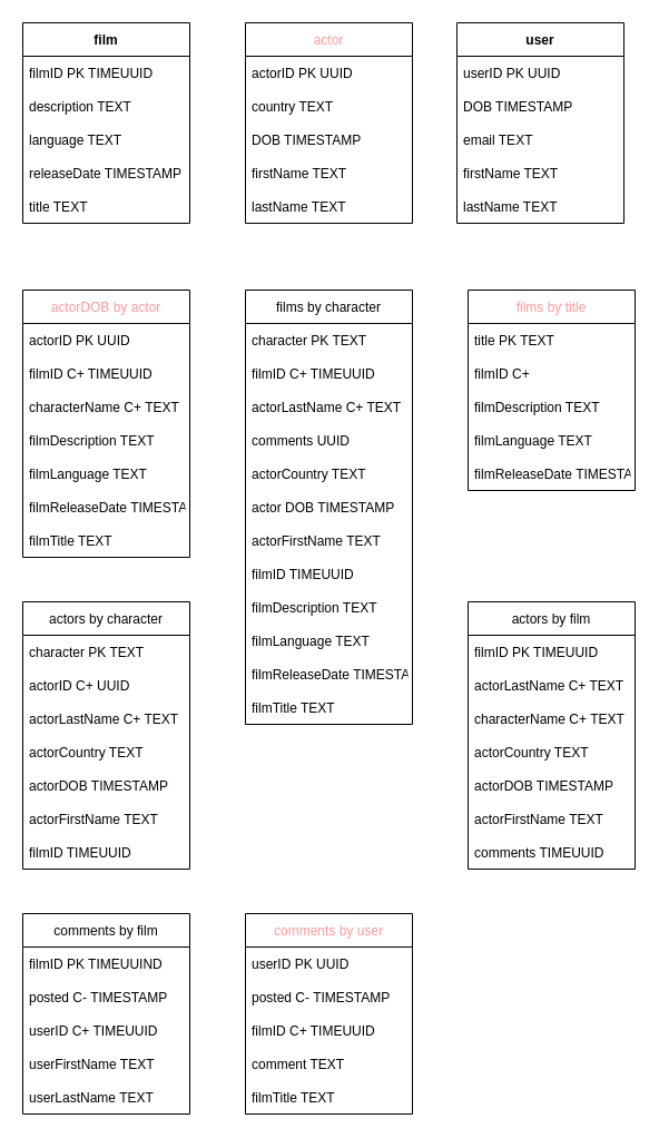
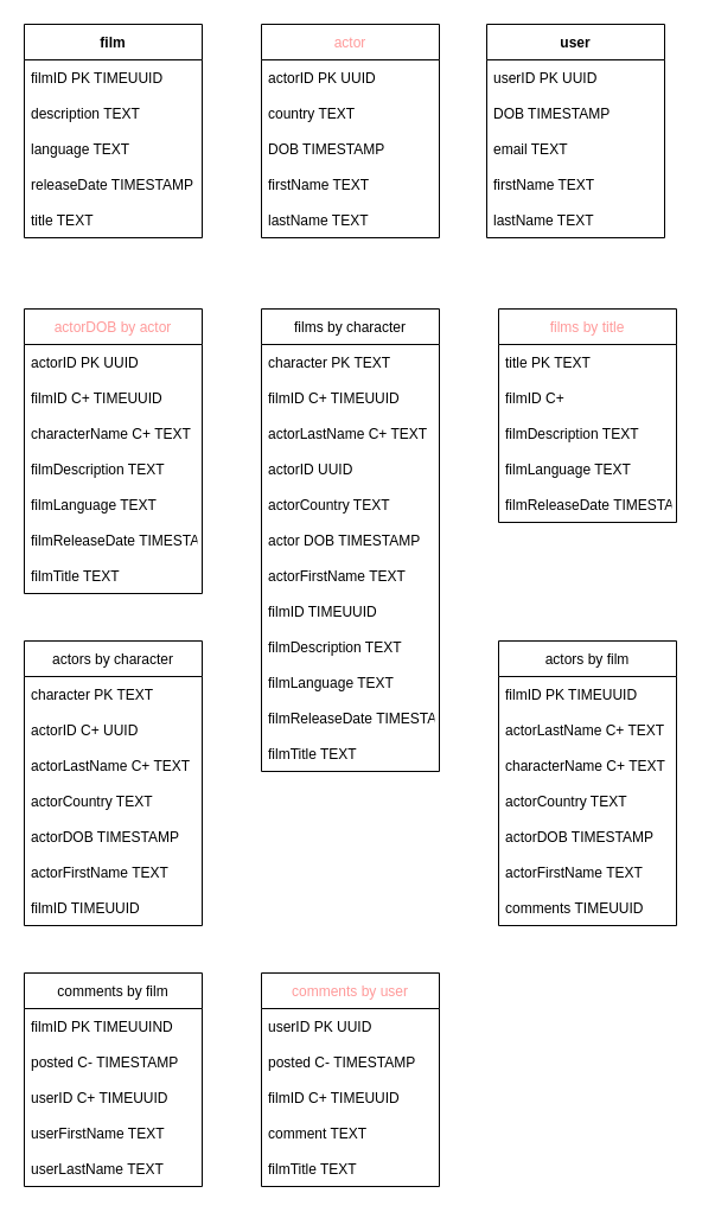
  <mxCell id="0" />
  <mxCell id="1" parent="0" />
  <mxCell id="2" value="film" style="swimlane;fontStyle=1;childLayout=stackLayout;horizontal=1;startSize=30;horizontalStack=0;resizeParent=1;resizeParentMax=0;resizeLast=0;collapsible=1;marginBottom=0;" vertex="1" parent="1"><mxGeometry x="20" y="20" width="150" height="180" as="geometry" /></mxCell>
  <mxCell id="3" value="filmID PK TIMEUUID" style="text;strokeColor=none;fillColor=none;align=left;verticalAlign=middle;spacingLeft=4;spacingRight=4;overflow=hidden;points=[[0,0.5],[1,0.5]];portConstraint=eastwest;rotatable=0;" vertex="1" parent="2"><mxGeometry y="30" width="150" height="30" as="geometry" /></mxCell>
  <mxCell id="4" value="description TEXT" style="text;strokeColor=none;fillColor=none;align=left;verticalAlign=middle;spacingLeft=4;spacingRight=4;overflow=hidden;points=[[0,0.5],[1,0.5]];portConstraint=eastwest;rotatable=0;" vertex="1" parent="2"><mxGeometry y="60" width="150" height="30" as="geometry" /></mxCell>
  <mxCell id="5" value="language TEXT" style="text;strokeColor=none;fillColor=none;align=left;verticalAlign=middle;spacingLeft=4;spacingRight=4;overflow=hidden;points=[[0,0.5],[1,0.5]];portConstraint=eastwest;rotatable=0;" vertex="1" parent="2"><mxGeometry y="90" width="150" height="30" as="geometry" /></mxCell>
  <mxCell id="6" value="releaseDate TIMESTAMP" style="text;strokeColor=none;fillColor=none;align=left;verticalAlign=middle;spacingLeft=4;spacingRight=4;overflow=hidden;points=[[0,0.5],[1,0.5]];portConstraint=eastwest;rotatable=0;" vertex="1" parent="2"><mxGeometry y="120" width="150" height="30" as="geometry" /></mxCell>
  <mxCell id="7" value="title TEXT" style="text;strokeColor=none;fillColor=none;align=left;verticalAlign=middle;spacingLeft=4;spacingRight=4;overflow=hidden;points=[[0,0.5],[1,0.5]];portConstraint=eastwest;rotatable=0;" vertex="1" parent="2"><mxGeometry y="150" width="150" height="30" as="geometry" /></mxCell>
  <mxCell id="8" value="actors by film" style="swimlane;fontStyle=0;childLayout=stackLayout;horizontal=1;startSize=30;horizontalStack=0;resizeParent=1;resizeParentMax=0;resizeLast=0;collapsible=1;marginBottom=0;" vertex="1" parent="1"><mxGeometry x="420" y="540" width="150" height="240" as="geometry" /></mxCell>
  <mxCell id="9" value="filmID PK TIMEUUID" style="text;strokeColor=none;fillColor=none;align=left;verticalAlign=middle;spacingLeft=4;spacingRight=4;overflow=hidden;points=[[0,0.5],[1,0.5]];portConstraint=eastwest;rotatable=0;" vertex="1" parent="8"><mxGeometry y="30" width="150" height="30" as="geometry" /></mxCell>
  <mxCell id="10" value="actorLastName C+ TEXT" style="text;strokeColor=none;fillColor=none;align=left;verticalAlign=middle;spacingLeft=4;spacingRight=4;overflow=hidden;points=[[0,0.5],[1,0.5]];portConstraint=eastwest;rotatable=0;" vertex="1" parent="8"><mxGeometry y="60" width="150" height="30" as="geometry" /></mxCell>
  <mxCell id="11" value="characterName C+ TEXT" style="text;strokeColor=none;fillColor=none;align=left;verticalAlign=middle;spacingLeft=4;spacingRight=4;overflow=hidden;points=[[0,0.5],[1,0.5]];portConstraint=eastwest;rotatable=0;" vertex="1" parent="8"><mxGeometry y="90" width="150" height="30" as="geometry" /></mxCell>
  <mxCell id="12" value="actorCountry TEXT" style="text;strokeColor=none;fillColor=none;align=left;verticalAlign=middle;spacingLeft=4;spacingRight=4;overflow=hidden;points=[[0,0.5],[1,0.5]];portConstraint=eastwest;rotatable=0;" vertex="1" parent="8"><mxGeometry y="120" width="150" height="30" as="geometry" /></mxCell>
  <mxCell id="13" value="actorDOB TIMESTAMP" style="text;strokeColor=none;fillColor=none;align=left;verticalAlign=middle;spacingLeft=4;spacingRight=4;overflow=hidden;points=[[0,0.5],[1,0.5]];portConstraint=eastwest;rotatable=0;" vertex="1" parent="8"><mxGeometry y="150" width="150" height="30" as="geometry" /></mxCell>
  <mxCell id="14" value="actorFirstName TEXT" style="text;strokeColor=none;fillColor=none;align=left;verticalAlign=middle;spacingLeft=4;spacingRight=4;overflow=hidden;points=[[0,0.5],[1,0.5]];portConstraint=eastwest;rotatable=0;" vertex="1" parent="8"><mxGeometry y="180" width="150" height="30" as="geometry" /></mxCell>
  <mxCell id="15" value="comments TIMEUUID" style="text;strokeColor=none;fillColor=none;align=left;verticalAlign=middle;spacingLeft=4;spacingRight=4;overflow=hidden;points=[[0,0.5],[1,0.5]];portConstraint=eastwest;rotatable=0;" vertex="1" parent="8"><mxGeometry y="210" width="150" height="30" as="geometry" /></mxCell>
  <mxCell id="16" value="actor" style="swimlane;fontStyle=0;childLayout=stackLayout;horizontal=1;startSize=30;horizontalStack=0;resizeParent=1;resizeParentMax=0;resizeLast=0;collapsible=1;marginBottom=0;fontColor=#FF9999;" vertex="1" parent="1"><mxGeometry x="220" y="20" width="150" height="180" as="geometry" /></mxCell>
  <mxCell id="17" value="actorID PK UUID" style="text;strokeColor=none;fillColor=none;align=left;verticalAlign=middle;spacingLeft=4;spacingRight=4;overflow=hidden;points=[[0,0.5],[1,0.5]];portConstraint=eastwest;rotatable=0;" vertex="1" parent="16"><mxGeometry y="30" width="150" height="30" as="geometry" /></mxCell>
  <mxCell id="18" value="country TEXT" style="text;strokeColor=none;fillColor=none;align=left;verticalAlign=middle;spacingLeft=4;spacingRight=4;overflow=hidden;points=[[0,0.5],[1,0.5]];portConstraint=eastwest;rotatable=0;" vertex="1" parent="16"><mxGeometry y="60" width="150" height="30" as="geometry" /></mxCell>
  <mxCell id="19" value="DOB TIMESTAMP" style="text;strokeColor=none;fillColor=none;align=left;verticalAlign=middle;spacingLeft=4;spacingRight=4;overflow=hidden;points=[[0,0.5],[1,0.5]];portConstraint=eastwest;rotatable=0;" vertex="1" parent="16"><mxGeometry y="90" width="150" height="30" as="geometry" /></mxCell>
  <mxCell id="20" value="firstName TEXT" style="text;strokeColor=none;fillColor=none;align=left;verticalAlign=middle;spacingLeft=4;spacingRight=4;overflow=hidden;points=[[0,0.5],[1,0.5]];portConstraint=eastwest;rotatable=0;" vertex="1" parent="16"><mxGeometry y="120" width="150" height="30" as="geometry" /></mxCell>
  <mxCell id="21" value="lastName TEXT" style="text;strokeColor=none;fillColor=none;align=left;verticalAlign=middle;spacingLeft=4;spacingRight=4;overflow=hidden;points=[[0,0.5],[1,0.5]];portConstraint=eastwest;rotatable=0;" vertex="1" parent="16"><mxGeometry y="150" width="150" height="30" as="geometry" /></mxCell>
  <mxCell id="22" value="films by title" style="swimlane;fontStyle=0;childLayout=stackLayout;horizontal=1;startSize=30;horizontalStack=0;resizeParent=1;resizeParentMax=0;resizeLast=0;collapsible=1;marginBottom=0;fontColor=#FF9999;" vertex="1" parent="1"><mxGeometry x="420" y="260" width="150" height="180" as="geometry" /></mxCell>
  <mxCell id="23" value="title PK TEXT" style="text;strokeColor=none;fillColor=none;align=left;verticalAlign=middle;spacingLeft=4;spacingRight=4;overflow=hidden;points=[[0,0.5],[1,0.5]];portConstraint=eastwest;rotatable=0;" vertex="1" parent="22"><mxGeometry y="30" width="150" height="30" as="geometry" /></mxCell>
  <mxCell id="24" value="filmID C+" style="text;strokeColor=none;fillColor=none;align=left;verticalAlign=middle;spacingLeft=4;spacingRight=4;overflow=hidden;points=[[0,0.5],[1,0.5]];portConstraint=eastwest;rotatable=0;" vertex="1" parent="22"><mxGeometry y="60" width="150" height="30" as="geometry" /></mxCell>
  <mxCell id="25" value="filmDescription TEXT" style="text;strokeColor=none;fillColor=none;align=left;verticalAlign=middle;spacingLeft=4;spacingRight=4;overflow=hidden;points=[[0,0.5],[1,0.5]];portConstraint=eastwest;rotatable=0;" vertex="1" parent="22"><mxGeometry y="90" width="150" height="30" as="geometry" /></mxCell>
  <mxCell id="26" value="filmLanguage TEXT" style="text;strokeColor=none;fillColor=none;align=left;verticalAlign=middle;spacingLeft=4;spacingRight=4;overflow=hidden;points=[[0,0.5],[1,0.5]];portConstraint=eastwest;rotatable=0;" vertex="1" parent="22"><mxGeometry y="120" width="150" height="30" as="geometry" /></mxCell>
  <mxCell id="27" value="filmReleaseDate TIMESTAMP" style="text;strokeColor=none;fillColor=none;align=left;verticalAlign=middle;spacingLeft=4;spacingRight=4;overflow=hidden;points=[[0,0.5],[1,0.5]];portConstraint=eastwest;rotatable=0;" vertex="1" parent="22"><mxGeometry y="150" width="150" height="30" as="geometry" /></mxCell>
  <mxCell id="28" value="comments by film" style="swimlane;fontStyle=0;childLayout=stackLayout;horizontal=1;startSize=30;horizontalStack=0;resizeParent=1;resizeParentMax=0;resizeLast=0;collapsible=1;marginBottom=0;" vertex="1" parent="1"><mxGeometry x="20" y="820" width="150" height="180" as="geometry" /></mxCell>
  <mxCell id="29" value="filmID PK TIMEUUIND" style="text;strokeColor=none;fillColor=none;align=left;verticalAlign=middle;spacingLeft=4;spacingRight=4;overflow=hidden;points=[[0,0.5],[1,0.5]];portConstraint=eastwest;rotatable=0;" vertex="1" parent="28"><mxGeometry y="30" width="150" height="30" as="geometry" /></mxCell>
  <mxCell id="30" value="posted C- TIMESTAMP" style="text;strokeColor=none;fillColor=none;align=left;verticalAlign=middle;spacingLeft=4;spacingRight=4;overflow=hidden;points=[[0,0.5],[1,0.5]];portConstraint=eastwest;rotatable=0;" vertex="1" parent="28"><mxGeometry y="60" width="150" height="30" as="geometry" /></mxCell>
  <mxCell id="31" value="userID C+ TIMEUUID" style="text;strokeColor=none;fillColor=none;align=left;verticalAlign=middle;spacingLeft=4;spacingRight=4;overflow=hidden;points=[[0,0.5],[1,0.5]];portConstraint=eastwest;rotatable=0;" vertex="1" parent="28"><mxGeometry y="90" width="150" height="30" as="geometry" /></mxCell>
  <mxCell id="32" value="userFirstName TEXT" style="text;strokeColor=none;fillColor=none;align=left;verticalAlign=middle;spacingLeft=4;spacingRight=4;overflow=hidden;points=[[0,0.5],[1,0.5]];portConstraint=eastwest;rotatable=0;" vertex="1" parent="28"><mxGeometry y="120" width="150" height="30" as="geometry" /></mxCell>
  <mxCell id="33" value="userLastName TEXT" style="text;strokeColor=none;fillColor=none;align=left;verticalAlign=middle;spacingLeft=4;spacingRight=4;overflow=hidden;points=[[0,0.5],[1,0.5]];portConstraint=eastwest;rotatable=0;" vertex="1" parent="28"><mxGeometry y="150" width="150" height="30" as="geometry" /></mxCell>
  <mxCell id="34" value="user" style="swimlane;fontStyle=1;childLayout=stackLayout;horizontal=1;startSize=30;horizontalStack=0;resizeParent=1;resizeParentMax=0;resizeLast=0;collapsible=1;marginBottom=0;" vertex="1" parent="1"><mxGeometry x="410" y="20" width="150" height="180" as="geometry" /></mxCell>
  <mxCell id="35" value="userID PK UUID" style="text;strokeColor=none;fillColor=none;align=left;verticalAlign=middle;spacingLeft=4;spacingRight=4;overflow=hidden;points=[[0,0.5],[1,0.5]];portConstraint=eastwest;rotatable=0;" vertex="1" parent="34"><mxGeometry y="30" width="150" height="30" as="geometry" /></mxCell>
  <mxCell id="36" value="DOB TIMESTAMP" style="text;strokeColor=none;fillColor=none;align=left;verticalAlign=middle;spacingLeft=4;spacingRight=4;overflow=hidden;points=[[0,0.5],[1,0.5]];portConstraint=eastwest;rotatable=0;" vertex="1" parent="34"><mxGeometry y="60" width="150" height="30" as="geometry" /></mxCell>
  <mxCell id="37" value="email TEXT" style="text;strokeColor=none;fillColor=none;align=left;verticalAlign=middle;spacingLeft=4;spacingRight=4;overflow=hidden;points=[[0,0.5],[1,0.5]];portConstraint=eastwest;rotatable=0;" vertex="1" parent="34"><mxGeometry y="90" width="150" height="30" as="geometry" /></mxCell>
  <mxCell id="38" value="firstName TEXT" style="text;strokeColor=none;fillColor=none;align=left;verticalAlign=middle;spacingLeft=4;spacingRight=4;overflow=hidden;points=[[0,0.5],[1,0.5]];portConstraint=eastwest;rotatable=0;" vertex="1" parent="34"><mxGeometry y="120" width="150" height="30" as="geometry" /></mxCell>
  <mxCell id="39" value="lastName TEXT" style="text;strokeColor=none;fillColor=none;align=left;verticalAlign=middle;spacingLeft=4;spacingRight=4;overflow=hidden;points=[[0,0.5],[1,0.5]];portConstraint=eastwest;rotatable=0;" vertex="1" parent="34"><mxGeometry y="150" width="150" height="30" as="geometry" /></mxCell>
  <mxCell id="40" value="actorDOB by actor" style="swimlane;fontStyle=0;childLayout=stackLayout;horizontal=1;startSize=30;horizontalStack=0;resizeParent=1;resizeParentMax=0;resizeLast=0;collapsible=1;marginBottom=0;fontColor=#FF9999;" vertex="1" parent="1"><mxGeometry x="20" y="260" width="150" height="240" as="geometry" /></mxCell>
  <mxCell id="41" value="actorID PK UUID" style="text;strokeColor=none;fillColor=none;align=left;verticalAlign=middle;spacingLeft=4;spacingRight=4;overflow=hidden;points=[[0,0.5],[1,0.5]];portConstraint=eastwest;rotatable=0;" vertex="1" parent="40"><mxGeometry y="30" width="150" height="30" as="geometry" /></mxCell>
  <mxCell id="42" value="filmID C+ TIMEUUID" style="text;strokeColor=none;fillColor=none;align=left;verticalAlign=middle;spacingLeft=4;spacingRight=4;overflow=hidden;points=[[0,0.5],[1,0.5]];portConstraint=eastwest;rotatable=0;" vertex="1" parent="40"><mxGeometry y="60" width="150" height="30" as="geometry" /></mxCell>
  <mxCell id="43" value="characterName C+ TEXT" style="text;strokeColor=none;fillColor=none;align=left;verticalAlign=middle;spacingLeft=4;spacingRight=4;overflow=hidden;points=[[0,0.5],[1,0.5]];portConstraint=eastwest;rotatable=0;" vertex="1" parent="40"><mxGeometry y="90" width="150" height="30" as="geometry" /></mxCell>
  <mxCell id="44" value="filmDescription TEXT" style="text;strokeColor=none;fillColor=none;align=left;verticalAlign=middle;spacingLeft=4;spacingRight=4;overflow=hidden;points=[[0,0.5],[1,0.5]];portConstraint=eastwest;rotatable=0;" vertex="1" parent="40"><mxGeometry y="120" width="150" height="30" as="geometry" /></mxCell>
  <mxCell id="45" value="filmLanguage TEXT" style="text;strokeColor=none;fillColor=none;align=left;verticalAlign=middle;spacingLeft=4;spacingRight=4;overflow=hidden;points=[[0,0.5],[1,0.5]];portConstraint=eastwest;rotatable=0;" vertex="1" parent="40"><mxGeometry y="150" width="150" height="30" as="geometry" /></mxCell>
  <mxCell id="46" value="filmReleaseDate TIMESTAMP" style="text;strokeColor=none;fillColor=none;align=left;verticalAlign=middle;spacingLeft=4;spacingRight=4;overflow=hidden;points=[[0,0.5],[1,0.5]];portConstraint=eastwest;rotatable=0;" vertex="1" parent="40"><mxGeometry y="180" width="150" height="30" as="geometry" /></mxCell>
  <mxCell id="47" value="filmTitle TEXT" style="text;strokeColor=none;fillColor=none;align=left;verticalAlign=middle;spacingLeft=4;spacingRight=4;overflow=hidden;points=[[0,0.5],[1,0.5]];portConstraint=eastwest;rotatable=0;" vertex="1" parent="40"><mxGeometry y="210" width="150" height="30" as="geometry" /></mxCell>
  <mxCell id="48" value="comments by user" style="swimlane;fontStyle=0;childLayout=stackLayout;horizontal=1;startSize=30;horizontalStack=0;resizeParent=1;resizeParentMax=0;resizeLast=0;collapsible=1;marginBottom=0;fontColor=#FF9999;" vertex="1" parent="1"><mxGeometry x="220" y="820" width="150" height="180" as="geometry" /></mxCell>
  <mxCell id="49" value="userID PK UUID" style="text;strokeColor=none;fillColor=none;align=left;verticalAlign=middle;spacingLeft=4;spacingRight=4;overflow=hidden;points=[[0,0.5],[1,0.5]];portConstraint=eastwest;rotatable=0;" vertex="1" parent="48"><mxGeometry y="30" width="150" height="30" as="geometry" /></mxCell>
  <mxCell id="50" value="posted C- TIMESTAMP" style="text;strokeColor=none;fillColor=none;align=left;verticalAlign=middle;spacingLeft=4;spacingRight=4;overflow=hidden;points=[[0,0.5],[1,0.5]];portConstraint=eastwest;rotatable=0;" vertex="1" parent="48"><mxGeometry y="60" width="150" height="30" as="geometry" /></mxCell>
  <mxCell id="51" value="filmID C+ TIMEUUID" style="text;strokeColor=none;fillColor=none;align=left;verticalAlign=middle;spacingLeft=4;spacingRight=4;overflow=hidden;points=[[0,0.5],[1,0.5]];portConstraint=eastwest;rotatable=0;" vertex="1" parent="48"><mxGeometry y="90" width="150" height="30" as="geometry" /></mxCell>
  <mxCell id="52" value="comment TEXT" style="text;strokeColor=none;fillColor=none;align=left;verticalAlign=middle;spacingLeft=4;spacingRight=4;overflow=hidden;points=[[0,0.5],[1,0.5]];portConstraint=eastwest;rotatable=0;" vertex="1" parent="48"><mxGeometry y="120" width="150" height="30" as="geometry" /></mxCell>
  <mxCell id="53" value="filmTitle TEXT" style="text;strokeColor=none;fillColor=none;align=left;verticalAlign=middle;spacingLeft=4;spacingRight=4;overflow=hidden;points=[[0,0.5],[1,0.5]];portConstraint=eastwest;rotatable=0;" vertex="1" parent="48"><mxGeometry y="150" width="150" height="30" as="geometry" /></mxCell>
  <mxCell id="54" value="films by character" style="swimlane;fontStyle=0;childLayout=stackLayout;horizontal=1;startSize=30;horizontalStack=0;resizeParent=1;resizeParentMax=0;resizeLast=0;collapsible=1;marginBottom=0;" vertex="1" parent="1"><mxGeometry x="220" y="260" width="150" height="390" as="geometry" /></mxCell>
  <mxCell id="55" value="character PK TEXT" style="text;strokeColor=none;fillColor=none;align=left;verticalAlign=middle;spacingLeft=4;spacingRight=4;overflow=hidden;points=[[0,0.5],[1,0.5]];portConstraint=eastwest;rotatable=0;" vertex="1" parent="54"><mxGeometry y="30" width="150" height="30" as="geometry" /></mxCell>
  <mxCell id="56" value="filmID C+ TIMEUUID" style="text;strokeColor=none;fillColor=none;align=left;verticalAlign=middle;spacingLeft=4;spacingRight=4;overflow=hidden;points=[[0,0.5],[1,0.5]];portConstraint=eastwest;rotatable=0;" vertex="1" parent="54"><mxGeometry y="60" width="150" height="30" as="geometry" /></mxCell>
  <mxCell id="57" value="actorLastName C+ TEXT" style="text;strokeColor=none;fillColor=none;align=left;verticalAlign=middle;spacingLeft=4;spacingRight=4;overflow=hidden;points=[[0,0.5],[1,0.5]];portConstraint=eastwest;rotatable=0;" vertex="1" parent="54"><mxGeometry y="90" width="150" height="30" as="geometry" /></mxCell>
- <mxCell id="58" value="comments UUID" style="text;strokeColor=none;fillColor=none;align=left;verticalAlign=middle;spacingLeft=4;spacingRight=4;overflow=hidden;points=[[0,0.5],[1,0.5]];portConstraint=eastwest;rotatable=0;" vertex="1" parent="54"><mxGeometry y="120" width="150" height="30" as="geometry" /></mxCell>
+ <mxCell id="58" value="actorID UUID" style="text;strokeColor=none;fillColor=none;align=left;verticalAlign=middle;spacingLeft=4;spacingRight=4;overflow=hidden;points=[[0,0.5],[1,0.5]];portConstraint=eastwest;rotatable=0;" vertex="1" parent="54"><mxGeometry y="120" width="150" height="30" as="geometry" /></mxCell>
  <mxCell id="59" value="actorCountry TEXT" style="text;strokeColor=none;fillColor=none;align=left;verticalAlign=middle;spacingLeft=4;spacingRight=4;overflow=hidden;points=[[0,0.5],[1,0.5]];portConstraint=eastwest;rotatable=0;" vertex="1" parent="54"><mxGeometry y="150" width="150" height="30" as="geometry" /></mxCell>
  <mxCell id="60" value="actor DOB TIMESTAMP" style="text;strokeColor=none;fillColor=none;align=left;verticalAlign=middle;spacingLeft=4;spacingRight=4;overflow=hidden;points=[[0,0.5],[1,0.5]];portConstraint=eastwest;rotatable=0;" vertex="1" parent="54"><mxGeometry y="180" width="150" height="30" as="geometry" /></mxCell>
  <mxCell id="61" value="actorFirstName TEXT" style="text;strokeColor=none;fillColor=none;align=left;verticalAlign=middle;spacingLeft=4;spacingRight=4;overflow=hidden;points=[[0,0.5],[1,0.5]];portConstraint=eastwest;rotatable=0;" vertex="1" parent="54"><mxGeometry y="210" width="150" height="30" as="geometry" /></mxCell>
  <mxCell id="62" value="filmID TIMEUUID" style="text;strokeColor=none;fillColor=none;align=left;verticalAlign=middle;spacingLeft=4;spacingRight=4;overflow=hidden;points=[[0,0.5],[1,0.5]];portConstraint=eastwest;rotatable=0;" vertex="1" parent="54"><mxGeometry y="240" width="150" height="30" as="geometry" /></mxCell>
  <mxCell id="63" value="filmDescription TEXT" style="text;strokeColor=none;fillColor=none;align=left;verticalAlign=middle;spacingLeft=4;spacingRight=4;overflow=hidden;points=[[0,0.5],[1,0.5]];portConstraint=eastwest;rotatable=0;" vertex="1" parent="54"><mxGeometry y="270" width="150" height="30" as="geometry" /></mxCell>
  <mxCell id="64" value="filmLanguage TEXT" style="text;strokeColor=none;fillColor=none;align=left;verticalAlign=middle;spacingLeft=4;spacingRight=4;overflow=hidden;points=[[0,0.5],[1,0.5]];portConstraint=eastwest;rotatable=0;" vertex="1" parent="54"><mxGeometry y="300" width="150" height="30" as="geometry" /></mxCell>
  <mxCell id="65" value="filmReleaseDate TIMESTAMP" style="text;strokeColor=none;fillColor=none;align=left;verticalAlign=middle;spacingLeft=4;spacingRight=4;overflow=hidden;points=[[0,0.5],[1,0.5]];portConstraint=eastwest;rotatable=0;" vertex="1" parent="54"><mxGeometry y="330" width="150" height="30" as="geometry" /></mxCell>
  <mxCell id="66" value="filmTitle TEXT" style="text;strokeColor=none;fillColor=none;align=left;verticalAlign=middle;spacingLeft=4;spacingRight=4;overflow=hidden;points=[[0,0.5],[1,0.5]];portConstraint=eastwest;rotatable=0;" vertex="1" parent="54"><mxGeometry y="360" width="150" height="30" as="geometry" /></mxCell>
  <mxCell id="67" value="actors by character" style="swimlane;fontStyle=0;childLayout=stackLayout;horizontal=1;startSize=30;horizontalStack=0;resizeParent=1;resizeParentMax=0;resizeLast=0;collapsible=1;marginBottom=0;" vertex="1" parent="1"><mxGeometry x="20" y="540" width="150" height="240" as="geometry" /></mxCell>
  <mxCell id="68" value="character PK TEXT" style="text;strokeColor=none;fillColor=none;align=left;verticalAlign=middle;spacingLeft=4;spacingRight=4;overflow=hidden;points=[[0,0.5],[1,0.5]];portConstraint=eastwest;rotatable=0;" vertex="1" parent="67"><mxGeometry y="30" width="150" height="30" as="geometry" /></mxCell>
  <mxCell id="69" value="actorID C+ UUID" style="text;strokeColor=none;fillColor=none;align=left;verticalAlign=middle;spacingLeft=4;spacingRight=4;overflow=hidden;points=[[0,0.5],[1,0.5]];portConstraint=eastwest;rotatable=0;" vertex="1" parent="67"><mxGeometry y="60" width="150" height="30" as="geometry" /></mxCell>
  <mxCell id="70" value="actorLastName C+ TEXT" style="text;strokeColor=none;fillColor=none;align=left;verticalAlign=middle;spacingLeft=4;spacingRight=4;overflow=hidden;points=[[0,0.5],[1,0.5]];portConstraint=eastwest;rotatable=0;" vertex="1" parent="67"><mxGeometry y="90" width="150" height="30" as="geometry" /></mxCell>
  <mxCell id="71" value="actorCountry TEXT" style="text;strokeColor=none;fillColor=none;align=left;verticalAlign=middle;spacingLeft=4;spacingRight=4;overflow=hidden;points=[[0,0.5],[1,0.5]];portConstraint=eastwest;rotatable=0;" vertex="1" parent="67"><mxGeometry y="120" width="150" height="30" as="geometry" /></mxCell>
  <mxCell id="72" value="actorDOB TIMESTAMP" style="text;strokeColor=none;fillColor=none;align=left;verticalAlign=middle;spacingLeft=4;spacingRight=4;overflow=hidden;points=[[0,0.5],[1,0.5]];portConstraint=eastwest;rotatable=0;" vertex="1" parent="67"><mxGeometry y="150" width="150" height="30" as="geometry" /></mxCell>
  <mxCell id="73" value="actorFirstName TEXT" style="text;strokeColor=none;fillColor=none;align=left;verticalAlign=middle;spacingLeft=4;spacingRight=4;overflow=hidden;points=[[0,0.5],[1,0.5]];portConstraint=eastwest;rotatable=0;" vertex="1" parent="67"><mxGeometry y="180" width="150" height="30" as="geometry" /></mxCell>
  <mxCell id="74" value="filmID TIMEUUID" style="text;strokeColor=none;fillColor=none;align=left;verticalAlign=middle;spacingLeft=4;spacingRight=4;overflow=hidden;points=[[0,0.5],[1,0.5]];portConstraint=eastwest;rotatable=0;" vertex="1" parent="67"><mxGeometry y="210" width="150" height="30" as="geometry" /></mxCell>
